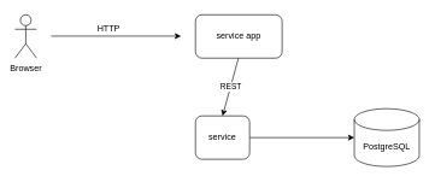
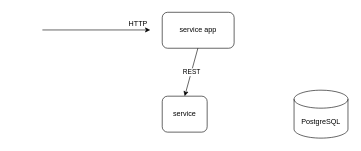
  <mxCell id="0" />
  <mxCell id="1" parent="0" />
- <mxCell id="2" value="Browser" style="shape=umlActor;verticalLabelPosition=bottom;verticalAlign=top;html=1;outlineConnect=0;" vertex="1" parent="1"><mxGeometry x="20" y="20" width="30" height="60" as="geometry" /></mxCell>
  <mxCell id="3" value="" style="endArrow=classic;html=1;" edge="1" parent="1"><mxGeometry width="50" height="50" relative="1" as="geometry"><mxPoint x="70" y="49.5" as="sourcePoint" /><mxPoint x="250" y="49.5" as="targetPoint" /></mxGeometry></mxCell>
- <mxCell id="4" value="HTTP" style="text;html=1;strokeColor=none;fillColor=none;align=center;verticalAlign=middle;whiteSpace=wrap;rounded=0;" vertex="1" parent="1"><mxGeometry x="130" y="30" width="40" height="20" as="geometry" /></mxCell>
+ <mxCell id="4" value="HTTP" style="text;html=1;strokeColor=none;fillColor=none;align=center;verticalAlign=middle;whiteSpace=wrap;rounded=0;" vertex="1" parent="1"><mxGeometry x="210" y="30" width="40" height="20" as="geometry" /></mxCell>
  <mxCell id="5" value="service app" style="rounded=1;whiteSpace=wrap;html=1;" vertex="1" parent="1"><mxGeometry x="270" y="20" width="120" height="60" as="geometry" /></mxCell>
- <mxCell id="6" value="" style="edgeStyle=orthogonalEdgeStyle;rounded=0;orthogonalLoop=1;jettySize=auto;html=1;" edge="1" parent="1" source="7" target="8"><mxGeometry relative="1" as="geometry" /></mxCell>
  <mxCell id="7" value="service" style="rounded=1;whiteSpace=wrap;html=1;" vertex="1" parent="1"><mxGeometry x="270" y="160" width="75" height="60" as="geometry" /></mxCell>
  <mxCell id="8" value="PostgreSQL" style="shape=cylinder3;whiteSpace=wrap;html=1;boundedLbl=1;backgroundOutline=1;size=15;" vertex="1" parent="1"><mxGeometry x="490" y="150" width="90" height="80" as="geometry" /></mxCell>
  <mxCell id="9" value="" style="endArrow=classic;html=1;entryX=0.5;entryY=0;entryDx=0;entryDy=0;" edge="1" parent="1" target="7"><mxGeometry relative="1" as="geometry"><mxPoint x="329.5" y="80" as="sourcePoint" /><mxPoint x="330" y="150" as="targetPoint" /></mxGeometry></mxCell>
  <mxCell id="10" value="REST" style="edgeLabel;resizable=0;html=1;align=center;verticalAlign=middle;" connectable="0" vertex="1" parent="9"><mxGeometry relative="1" as="geometry" /></mxCell>
